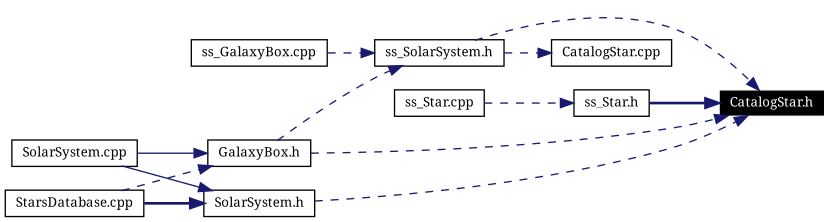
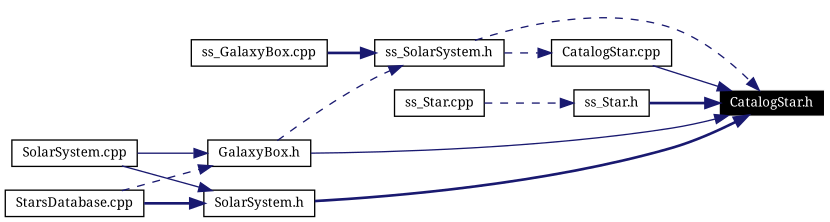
  digraph {
    fontname="Noto Serif"
    rankdir=LR
    node [color=black fontname="Noto Serif" fontsize=10 shape=record]
    edge [color=midnightblue fontname="Noto Serif" fontsize=10 labelfontname=Helvetica labelfontsize=10 style=dashed]
    n1 [color=white fillcolor=black fontcolor=white height=0.2 label="CatalogStar.h" style=filled width=0.4]
    n2 [height=0.2 label="CatalogStar.cpp" width=0.4]
    n3 [height=0.2 label="ss_SolarSystem.h" width=0.4]
    n4 [height=0.2 label="ss_Star.h" width=0.4]
    n5 [height=0.2 label="GalaxyBox.h" width=0.4]
    n6 [height=0.2 label="SolarSystem.cpp" width=0.4]
    n7 [height=0.2 label="SolarSystem.h" width=0.4]
    n8 [height=0.2 label="StarsDatabase.cpp" width=0.4]
    n9 [height=0.2 label="ss_GalaxyBox.cpp" width=0.4]
    n10 [height=0.2 label="ss_Star.cpp" width=0.4]
+   n2 -> n1 [style=solid]
    n3 -> n1
    n3 -> n2
    n4 -> n1 [style=bold]
-   n5 -> n1
+   n5 -> n1 [style=solid]
    n5 -> n3
    n6 -> n5 [style=solid]
    n6 -> n7 [style=solid]
-   n7 -> n1
+   n7 -> n1 [style=bold]
    n8 -> n5
    n8 -> n7 [style=bold]
-   n9 -> n3
+   n9 -> n3 [style=bold]
    n10 -> n4
  }
